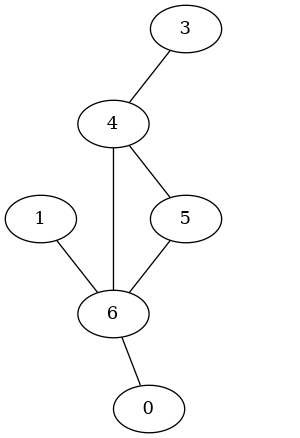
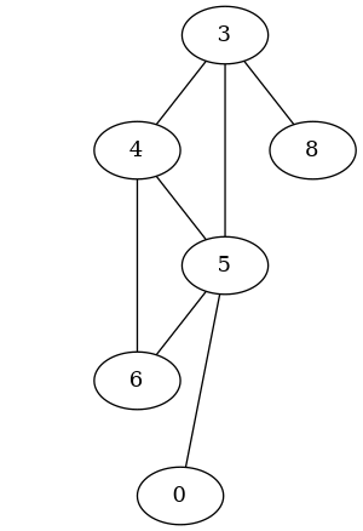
  graph {
-   1
    6
    4
    5
    3
+   8
    n7 [label=0]
-   1 -- 6
    4 -- 6
    4 -- 5
    5 -- 6
-   6 -- n7
+   5 -- n7
    3 -- 4
+   3 -- 5
+   3 -- 8
  }
